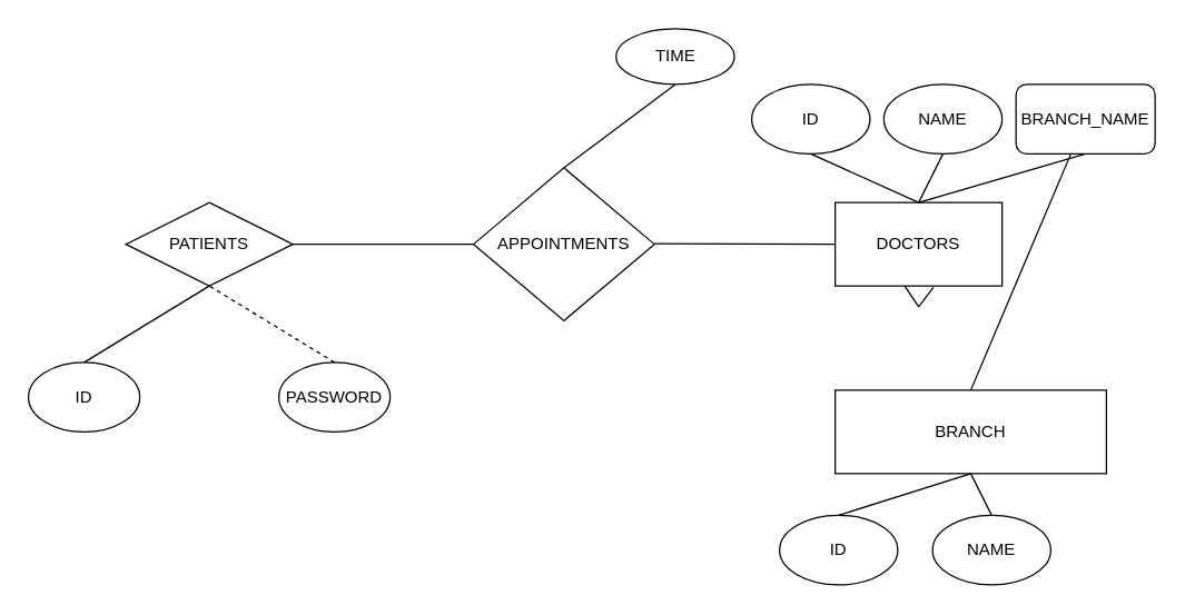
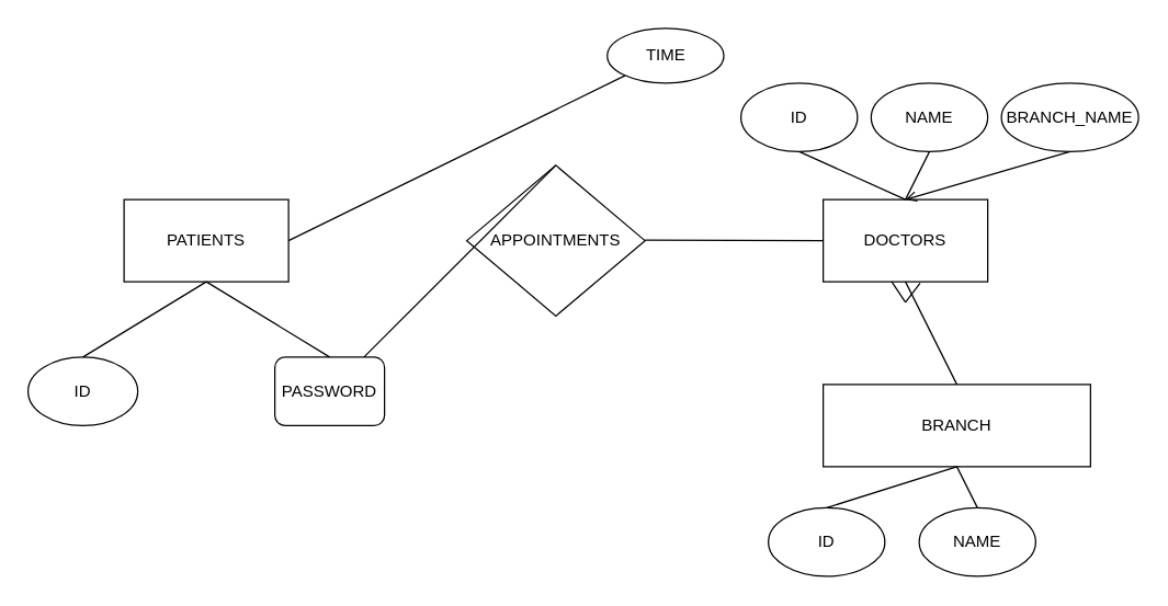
  <mxCell id="0" />
  <mxCell id="1" parent="0" />
- <mxCell id="2" value="PATIENTS" style="rhombus;whiteSpace=wrap;html=1;" vertex="1" parent="1"><mxGeometry x="90" y="145" width="120" height="60" as="geometry" /></mxCell>
+ <mxCell id="2" value="PATIENTS" style="rounded=0;whiteSpace=wrap;html=1;" vertex="1" parent="1"><mxGeometry x="90" y="145" width="120" height="60" as="geometry" /></mxCell>
  <mxCell id="3" value="DOCTORS" style="rounded=0;whiteSpace=wrap;html=1;" vertex="1" parent="1"><mxGeometry x="600" y="145" width="120" height="60" as="geometry" /></mxCell>
  <mxCell id="4" value="BRANCH" style="rounded=0;whiteSpace=wrap;html=1;" vertex="1" parent="1"><mxGeometry x="600" y="280" width="195" height="60" as="geometry" /></mxCell>
  <mxCell id="5" value="APPOINTMENTS" style="rhombus;whiteSpace=wrap;html=1;" vertex="1" parent="1"><mxGeometry x="340" y="120" width="130" height="110" as="geometry" /></mxCell>
- <mxCell id="6" value="" style="endArrow=none;html=1;rounded=0;entryX=0;entryY=0.5;entryDx=0;entryDy=0;exitX=1;exitY=0.5;exitDx=0;exitDy=0;" edge="1" parent="1" source="2" target="5"><mxGeometry width="50" height="50" relative="1" as="geometry"><mxPoint x="210" y="180" as="sourcePoint" /><mxPoint x="260" y="130" as="targetPoint" /></mxGeometry></mxCell>
+ <mxCell id="6" value="" style="endArrow=none;html=1;rounded=0;exitX=1;exitY=0.5;exitDx=0;exitDy=0;" edge="1" parent="1" source="2" target="8"><mxGeometry width="50" height="50" relative="1" as="geometry"><mxPoint x="210" y="180" as="sourcePoint" /><mxPoint x="260" y="130" as="targetPoint" /></mxGeometry></mxCell>
  <mxCell id="7" value="" style="endArrow=none;html=1;rounded=0;entryX=0;entryY=0.5;entryDx=0;entryDy=0;exitX=1;exitY=0.5;exitDx=0;exitDy=0;" edge="1" parent="1" target="3"><mxGeometry width="50" height="50" relative="1" as="geometry"><mxPoint x="470" y="174.5" as="sourcePoint" /><mxPoint x="600" y="174.5" as="targetPoint" /></mxGeometry></mxCell>
  <mxCell id="8" value="TIME" style="ellipse;whiteSpace=wrap;html=1;" vertex="1" parent="1"><mxGeometry x="442.5" y="20" width="85" height="40" as="geometry" /></mxCell>
- <mxCell id="9" value="" style="endArrow=none;html=1;rounded=0;entryX=0.5;entryY=1;entryDx=0;entryDy=0;exitX=0.5;exitY=0;exitDx=0;exitDy=0;" edge="1" parent="1" source="5" target="8"><mxGeometry width="50" height="50" relative="1" as="geometry"><mxPoint x="230" y="195" as="sourcePoint" /><mxPoint x="360" y="195" as="targetPoint" /></mxGeometry></mxCell>
+ <mxCell id="9" value="" style="endArrow=none;html=1;rounded=0;exitX=0.5;exitY=0;exitDx=0;exitDy=0;" edge="1" parent="1" source="5" target="23"><mxGeometry width="50" height="50" relative="1" as="geometry"><mxPoint x="230" y="195" as="sourcePoint" /><mxPoint x="360" y="195" as="targetPoint" /></mxGeometry></mxCell>
  <mxCell id="10" value="ID" style="ellipse;whiteSpace=wrap;html=1;" vertex="1" parent="1"><mxGeometry x="560" y="370" width="85" height="50" as="geometry" /></mxCell>
  <mxCell id="11" value="" style="endArrow=none;html=1;rounded=0;exitX=0.5;exitY=0;exitDx=0;exitDy=0;entryX=0.5;entryY=1;entryDx=0;entryDy=0;" edge="1" parent="1" source="10" target="4"><mxGeometry width="50" height="50" relative="1" as="geometry"><mxPoint x="460" y="410" as="sourcePoint" /><mxPoint x="500" y="380" as="targetPoint" /></mxGeometry></mxCell>
  <mxCell id="12" value="NAME" style="ellipse;whiteSpace=wrap;html=1;" vertex="1" parent="1"><mxGeometry x="670" y="370" width="85" height="50" as="geometry" /></mxCell>
  <mxCell id="13" value="" style="endArrow=none;html=1;rounded=0;exitX=0.5;exitY=0;exitDx=0;exitDy=0;entryX=0.5;entryY=1;entryDx=0;entryDy=0;" edge="1" parent="1" source="12" target="4"><mxGeometry width="50" height="50" relative="1" as="geometry"><mxPoint x="625" y="410" as="sourcePoint" /><mxPoint x="670" y="360" as="targetPoint" /></mxGeometry></mxCell>
- <mxCell id="14" value="" style="endArrow=none;html=1;rounded=0;exitX=0.5;exitY=0;exitDx=0;exitDy=0;" edge="1" parent="1" source="4" target="15"><mxGeometry width="50" height="50" relative="1" as="geometry"><mxPoint x="620" y="300" as="sourcePoint" /><mxPoint x="670" y="250" as="targetPoint" /></mxGeometry></mxCell>
- <mxCell id="15" value="BRANCH_NAME" style="whiteSpace=wrap;html=1;direction=west;rounded=1;" vertex="1" parent="1"><mxGeometry x="730" y="60" width="100" height="50" as="geometry" /></mxCell>
- <mxCell id="16" value="" style="endArrow=none;html=1;rounded=0;exitX=0.5;exitY=0;exitDx=0;exitDy=0;entryX=0.5;entryY=0;entryDx=0;entryDy=0;" edge="1" parent="1" source="15" target="3"><mxGeometry width="50" height="50" relative="1" as="geometry"><mxPoint x="480" y="430" as="sourcePoint" /><mxPoint x="520" y="400" as="targetPoint" /></mxGeometry></mxCell>
+ <mxCell id="14" value="" style="endArrow=none;html=1;rounded=0;entryX=0.5;entryY=1;entryDx=0;entryDy=0;exitX=0.5;exitY=0;exitDx=0;exitDy=0;" edge="1" parent="1" source="4" target="3"><mxGeometry width="50" height="50" relative="1" as="geometry"><mxPoint x="620" y="300" as="sourcePoint" /><mxPoint x="670" y="250" as="targetPoint" /></mxGeometry></mxCell>
+ <mxCell id="15" value="BRANCH_NAME" style="ellipse;whiteSpace=wrap;html=1;direction=west;" vertex="1" parent="1"><mxGeometry x="730" y="60" width="100" height="50" as="geometry" /></mxCell>
+ <mxCell id="16" value="" style="endArrow=open;html=1;rounded=0;exitX=0.5;exitY=0;exitDx=0;exitDy=0;entryX=0.5;entryY=0;entryDx=0;entryDy=0;" edge="1" parent="1" source="15" target="3"><mxGeometry width="50" height="50" relative="1" as="geometry"><mxPoint x="480" y="430" as="sourcePoint" /><mxPoint x="520" y="400" as="targetPoint" /></mxGeometry></mxCell>
  <mxCell id="17" value="NAME" style="ellipse;whiteSpace=wrap;html=1;direction=west;" vertex="1" parent="1"><mxGeometry x="635" y="60" width="85" height="50" as="geometry" /></mxCell>
  <mxCell id="18" value="" style="endArrow=none;html=1;rounded=0;exitX=0.5;exitY=0;exitDx=0;exitDy=0;entryX=0.5;entryY=0;entryDx=0;entryDy=0;" edge="1" parent="1" source="17" target="3"><mxGeometry width="50" height="50" relative="1" as="geometry"><mxPoint x="490" y="440" as="sourcePoint" /><mxPoint x="530" y="410" as="targetPoint" /></mxGeometry></mxCell>
  <mxCell id="19" value="ID" style="ellipse;whiteSpace=wrap;html=1;direction=west;" vertex="1" parent="1"><mxGeometry x="540" y="60" width="85" height="50" as="geometry" /></mxCell>
  <mxCell id="20" value="" style="endArrow=none;html=1;rounded=0;exitX=0.5;exitY=0;exitDx=0;exitDy=0;entryX=0.5;entryY=0;entryDx=0;entryDy=0;" edge="1" parent="1" source="19" target="3"><mxGeometry width="50" height="50" relative="1" as="geometry"><mxPoint x="575" y="40" as="sourcePoint" /><mxPoint x="615" y="10" as="targetPoint" /></mxGeometry></mxCell>
  <mxCell id="21" value="ID" style="ellipse;whiteSpace=wrap;html=1;" vertex="1" parent="1"><mxGeometry x="20" y="260" width="80" height="50" as="geometry" /></mxCell>
  <mxCell id="22" value="" style="endArrow=none;html=1;rounded=0;exitX=0.5;exitY=0;exitDx=0;exitDy=0;entryX=0.5;entryY=1;entryDx=0;entryDy=0;" edge="1" parent="1" source="21" target="2"><mxGeometry width="50" height="50" relative="1" as="geometry"><mxPoint x="142.5" y="305" as="sourcePoint" /><mxPoint x="160" y="200" as="targetPoint" /></mxGeometry></mxCell>
- <mxCell id="23" value="PASSWORD" style="ellipse;whiteSpace=wrap;html=1;" vertex="1" parent="1"><mxGeometry x="200" y="260" width="80" height="50" as="geometry" /></mxCell>
- <mxCell id="24" value="" style="endArrow=none;html=1;rounded=0;exitX=0.5;exitY=0;exitDx=0;exitDy=0;entryX=0.5;entryY=1;entryDx=0;entryDy=0;dashed=1;" edge="1" parent="1" source="23" target="2"><mxGeometry width="50" height="50" relative="1" as="geometry"><mxPoint x="322.5" y="400" as="sourcePoint" /><mxPoint x="372.5" y="350" as="targetPoint" /></mxGeometry></mxCell>
+ <mxCell id="23" value="PASSWORD" style="whiteSpace=wrap;html=1;rounded=1;" vertex="1" parent="1"><mxGeometry x="200" y="260" width="80" height="50" as="geometry" /></mxCell>
+ <mxCell id="24" value="" style="endArrow=none;html=1;rounded=0;exitX=0.5;exitY=0;exitDx=0;exitDy=0;entryX=0.5;entryY=1;entryDx=0;entryDy=0;" edge="1" parent="1" source="23" target="2"><mxGeometry width="50" height="50" relative="1" as="geometry"><mxPoint x="322.5" y="400" as="sourcePoint" /><mxPoint x="372.5" y="350" as="targetPoint" /></mxGeometry></mxCell>
  <mxCell id="25" value="" style="endArrow=none;html=1;rounded=0;" edge="1" parent="1"><mxGeometry width="50" height="50" relative="1" as="geometry"><mxPoint x="660" y="220" as="sourcePoint" /><mxPoint x="650" y="205" as="targetPoint" /></mxGeometry></mxCell>
  <mxCell id="26" value="" style="endArrow=none;html=1;rounded=0;entryX=0.589;entryY=1.016;entryDx=0;entryDy=0;entryPerimeter=0;" edge="1" parent="1" target="3"><mxGeometry width="50" height="50" relative="1" as="geometry"><mxPoint x="660" y="220" as="sourcePoint" /><mxPoint x="673" y="206" as="targetPoint" /></mxGeometry></mxCell>
